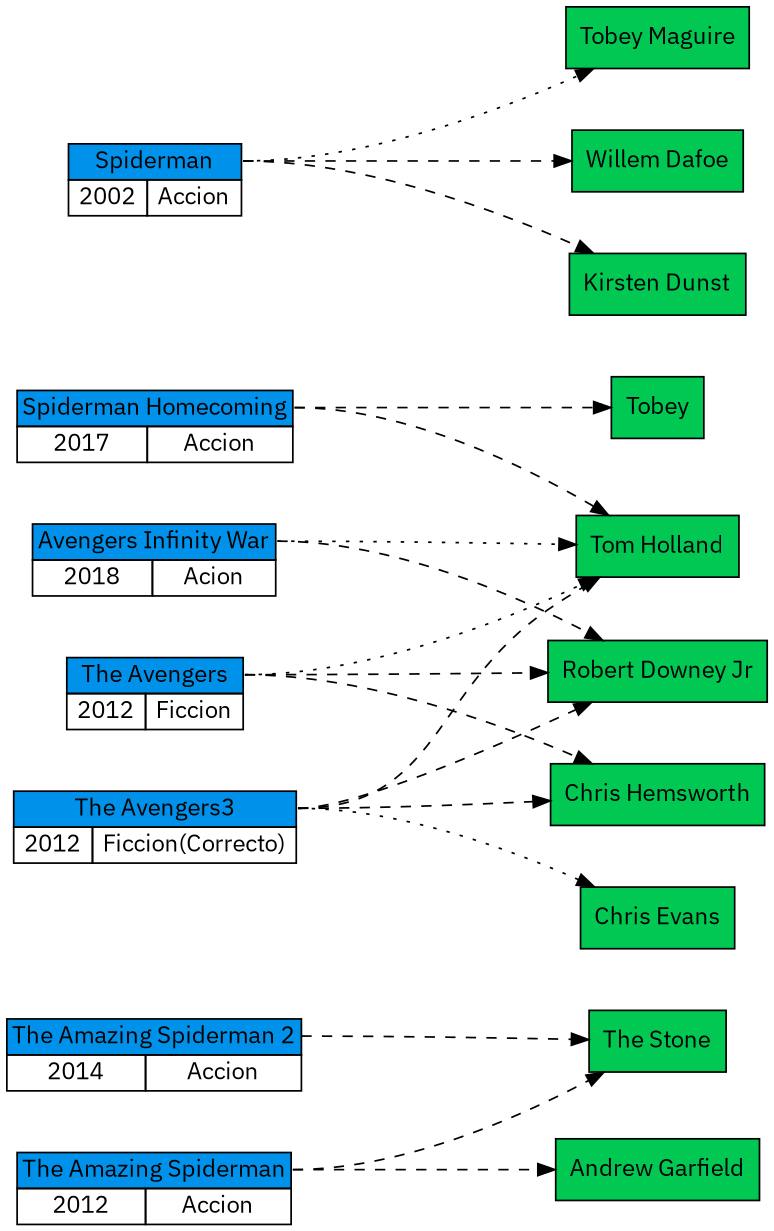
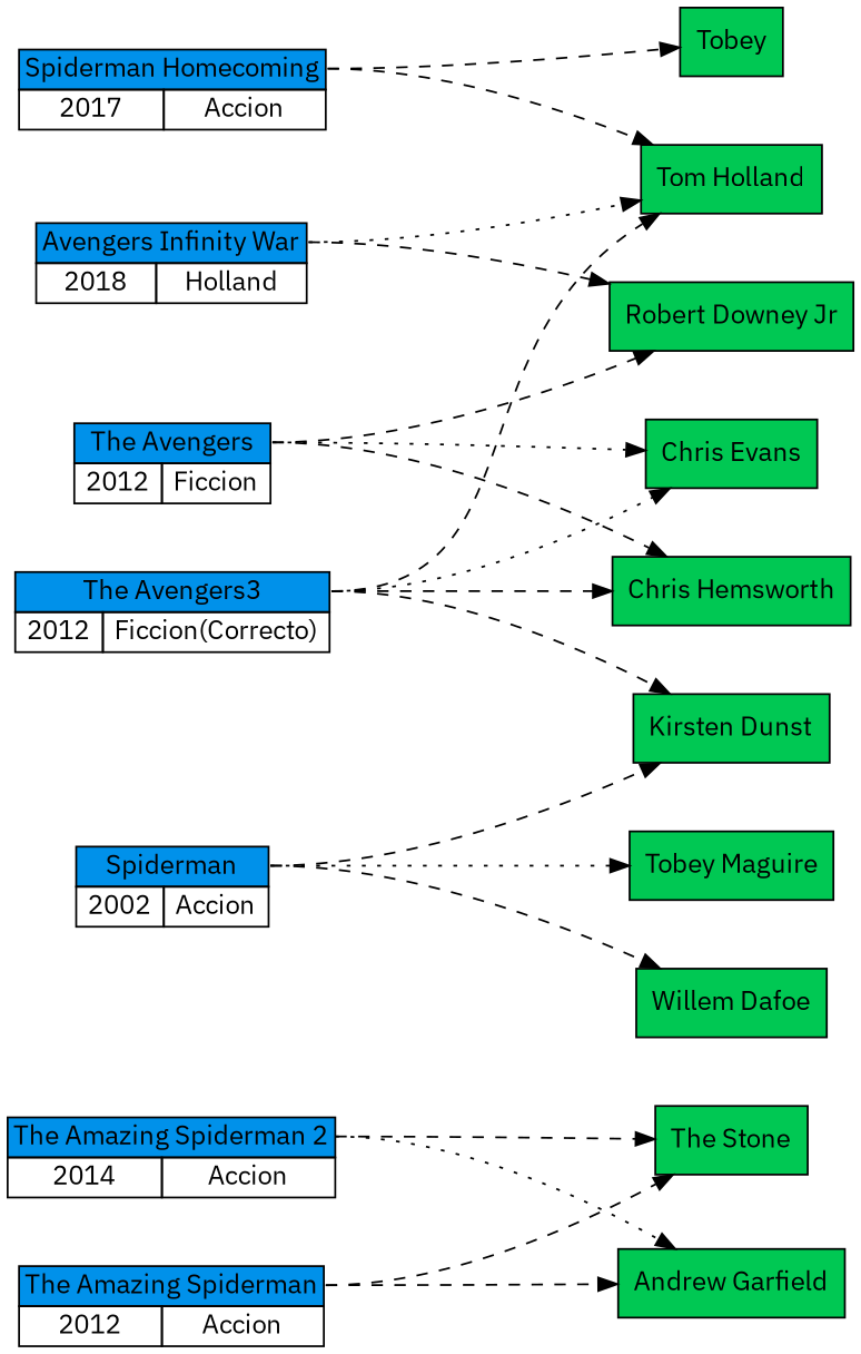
  digraph {
    fontname="IBM Plex Sans"
    nodesep=0.5
    rankdir=LR
    ranksep=2
    node [fontname="IBM Plex Sans" shape=box fillcolor="#00c853" style=filled]
    edge [fontname="IBM Plex Sans" style=dashed tailport=p1]
    n1 [label=<     <table border="0" cellborder="1" cellspacing="0">     <tr><td bgcolor="#0091ea" port="p1" colspan="2">The Amazing Spiderman 2</td></tr>     <tr><td> 2014 </td><td> Accion </td></tr>     </table>> shape=plain fillcolor="" style=""]
    n2 [label="The Stone"]
    "Andrew Garfield"
    n4 [label=<     <table border="0" cellborder="1" cellspacing="0">     <tr><td bgcolor="#0091ea" port="p1" colspan="2">The Amazing Spiderman</td></tr>     <tr><td> 2012 </td><td> Accion </td></tr>     </table>> shape=plain fillcolor="" style=""]
    n5 [label=<     <table border="0" cellborder="1" cellspacing="0">     <tr><td bgcolor="#0091ea" port="p1" colspan="2">Spiderman Homecoming</td></tr>     <tr><td> 2017 </td><td> Accion </td></tr>     </table>> shape=plain fillcolor="" style=""]
    n6 [label=Tobey]
    "Tom Holland"
-   n8 [label=<     <table border="0" cellborder="1" cellspacing="0">     <tr><td bgcolor="#0091ea" port="p1" colspan="2">Avengers Infinity War</td></tr>     <tr><td> 2018 </td><td> Acion </td></tr>     </table>> shape=plain fillcolor="" style=""]
+   n8 [label=<     <table border="0" cellborder="1" cellspacing="0">     <tr><td bgcolor="#0091ea" port="p1" colspan="2">Avengers Infinity War</td></tr>     <tr><td> 2018 </td><td> Holland </td></tr>     </table>> shape=plain fillcolor="" style=""]
    "Robert Downey Jr"
    n10 [label=<     <table border="0" cellborder="1" cellspacing="0">     <tr><td bgcolor="#0091ea" port="p1" colspan="2">Spiderman</td></tr>     <tr><td> 2002 </td><td> Accion </td></tr>     </table>> shape=plain fillcolor="" style=""]
    "Tobey Maguire"
    "Willem Dafoe"
    "Kirsten Dunst"
    n14 [label=<     <table border="0" cellborder="1" cellspacing="0">     <tr><td bgcolor="#0091ea" port="p1" colspan="2">The Avengers3</td></tr>     <tr><td> 2012 </td><td> Ficcion(Correcto) </td></tr>     </table>> shape=plain fillcolor="" style=""]
    "Chris Evans"
    "Chris Hemsworth"
    n17 [label=<     <table border="0" cellborder="1" cellspacing="0">     <tr><td bgcolor="#0091ea" port="p1" colspan="2">The Avengers</td></tr>     <tr><td> 2012 </td><td> Ficcion </td></tr>     </table>> shape=plain fillcolor="" style=""]
    n1 -> n2
+   n1 -> "Andrew Garfield" [style=dotted]
    n4 -> n2
    n4 -> "Andrew Garfield"
    n5 -> n6
    n5 -> "Tom Holland"
    n8 -> "Tom Holland" [style=dotted]
    n8 -> "Robert Downey Jr"
    n10 -> "Tobey Maguire" [style=dotted]
    n10 -> "Willem Dafoe"
    n10 -> "Kirsten Dunst"
    n14 -> "Tom Holland"
-   n14 -> "Robert Downey Jr"
+   n14 -> "Kirsten Dunst"
    n14 -> "Chris Evans" [style=dotted]
    n14 -> "Chris Hemsworth"
    n17 -> "Robert Downey Jr"
-   n17 -> "Tom Holland" [style=dotted]
+   n17 -> "Chris Evans" [style=dotted]
    n17 -> "Chris Hemsworth"
  }
